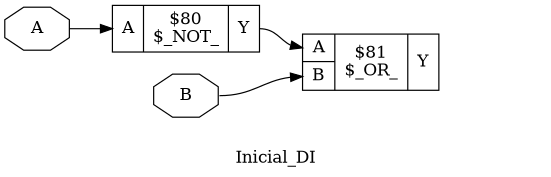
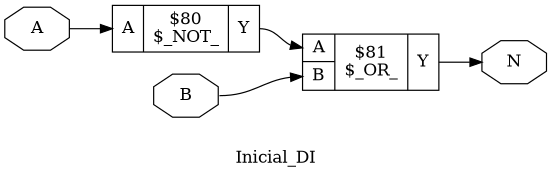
  digraph {
    label=Inicial_DI
    rankdir=LR
    remincross=true
    node [color=black fontcolor=black shape=octagon]
    edge [color=black fontcolor=black headport="p2:w" tailport=e]
    n1 [label=A]
    n2 [label="{{<p2> A}|$80\n$_NOT_|{<p5> Y}}" shape=record color="" fontcolor=""]
    n3 [label=B]
    n4 [label="{{<p2> A|<p3> B}|$81\n$_OR_|{<p5> Y}}" shape=record color="" fontcolor=""]
+   n5 [label=N]
    n1 -> n2
    n2 -> n4 [tailport="p5:e"]
    n3 -> n4 [headport="p3:w"]
+   n4 -> n5 [headport=w tailport="p5:e"]
  }
